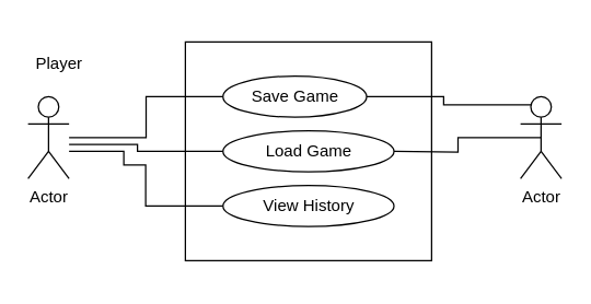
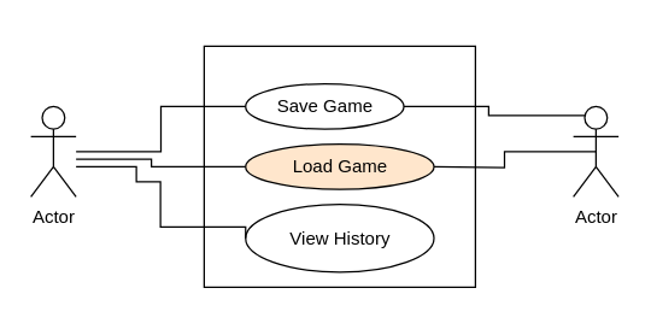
  <mxCell id="0" />
  <mxCell id="1" parent="0" />
  <mxCell id="2" value="" style="rounded=0;whiteSpace=wrap;html=1;rotation=-90;" parent="1" vertex="1"><mxGeometry x="145" y="20" width="160" height="180" as="geometry" /></mxCell>
  <mxCell id="3" value="Actor" style="shape=umlActor;verticalLabelPosition=bottom;verticalAlign=top;html=1;outlineConnect=0;" parent="1" vertex="1"><mxGeometry x="20" y="70" width="30" height="60" as="geometry" /></mxCell>
  <mxCell id="4" value="Actor" style="shape=umlActor;verticalLabelPosition=bottom;verticalAlign=top;html=1;outlineConnect=0;" parent="1" vertex="1"><mxGeometry x="380" y="70" width="30" height="60" as="geometry" /></mxCell>
- <mxCell id="5" value="Player" style="text;strokeColor=none;fillColor=none;align=left;verticalAlign=middle;spacingLeft=4;spacingRight=4;overflow=hidden;points=[[0,0.5],[1,0.5]];portConstraint=eastwest;rotatable=0;" parent="1" vertex="1"><mxGeometry x="20" y="30" width="80" height="30" as="geometry" /></mxCell>
  <mxCell id="6" value="Save Game" style="ellipse;whiteSpace=wrap;html=1;" parent="1" vertex="1"><mxGeometry x="162.5" y="55" width="105" height="30" as="geometry" /></mxCell>
- <mxCell id="7" value="View History" style="ellipse;whiteSpace=wrap;html=1;" parent="1" vertex="1"><mxGeometry x="162.5" y="135" width="125" height="30" as="geometry" /></mxCell>
- <mxCell id="8" value="Load Game" style="ellipse;whiteSpace=wrap;html=1;" parent="1" vertex="1"><mxGeometry x="162.5" y="95" width="125" height="30" as="geometry" /></mxCell>
+ <mxCell id="7" value="View History" style="ellipse;whiteSpace=wrap;html=1;" parent="1" vertex="1"><mxGeometry x="162.5" y="135" width="125" height="45" as="geometry" /></mxCell>
+ <mxCell id="8" value="Load Game" style="ellipse;whiteSpace=wrap;html=1;fillColor=#ffe6cc;" parent="1" vertex="1"><mxGeometry x="162.5" y="95" width="125" height="30" as="geometry" /></mxCell>
  <mxCell id="9" value="" style="endArrow=none;html=1;rounded=0;edgeStyle=orthogonalEdgeStyle;" parent="1" source="3" target="6" edge="1"><mxGeometry width="50" height="50" relative="1" as="geometry"><mxPoint x="50" y="85" as="sourcePoint" /><mxPoint x="160" y="70" as="targetPoint" /></mxGeometry></mxCell>
  <mxCell id="10" value="" style="endArrow=none;html=1;rounded=0;edgeStyle=orthogonalEdgeStyle;entryX=0;entryY=0.5;entryDx=0;entryDy=0;" parent="1" source="3" target="8" edge="1"><mxGeometry width="50" height="50" relative="1" as="geometry"><mxPoint x="70" y="110" as="sourcePoint" /><mxPoint x="100" y="55" as="targetPoint" /><Array as="points"><mxPoint x="100" y="105" /><mxPoint x="100" y="110" /></Array></mxGeometry></mxCell>
  <mxCell id="11" value="" style="endArrow=none;html=1;rounded=0;edgeStyle=orthogonalEdgeStyle;entryX=0;entryY=0.5;entryDx=0;entryDy=0;" parent="1" target="7" edge="1"><mxGeometry width="50" height="50" relative="1" as="geometry"><mxPoint x="50" y="110" as="sourcePoint" /><mxPoint x="310" y="180" as="targetPoint" /><Array as="points"><mxPoint x="90" y="110" /><mxPoint x="90" y="120" /><mxPoint x="106" y="120" /><mxPoint x="106" y="150" /></Array></mxGeometry></mxCell>
  <mxCell id="12" value="" style="endArrow=none;html=1;rounded=0;edgeStyle=orthogonalEdgeStyle;entryX=0.25;entryY=0.1;entryDx=0;entryDy=0;entryPerimeter=0;exitX=1;exitY=0.5;exitDx=0;exitDy=0;" parent="1" source="6" target="4" edge="1"><mxGeometry width="50" height="50" relative="1" as="geometry"><mxPoint x="300" y="72" as="sourcePoint" /><mxPoint x="335" y="20" as="targetPoint" /></mxGeometry></mxCell>
  <mxCell id="13" value="" style="endArrow=none;html=1;rounded=0;edgeStyle=orthogonalEdgeStyle;entryX=0.5;entryY=0.5;entryDx=0;entryDy=0;entryPerimeter=0;" parent="1" target="4" edge="1"><mxGeometry width="50" height="50" relative="1" as="geometry"><mxPoint x="287.5" y="110" as="sourcePoint" /><mxPoint x="382.5" y="130" as="targetPoint" /></mxGeometry></mxCell>
